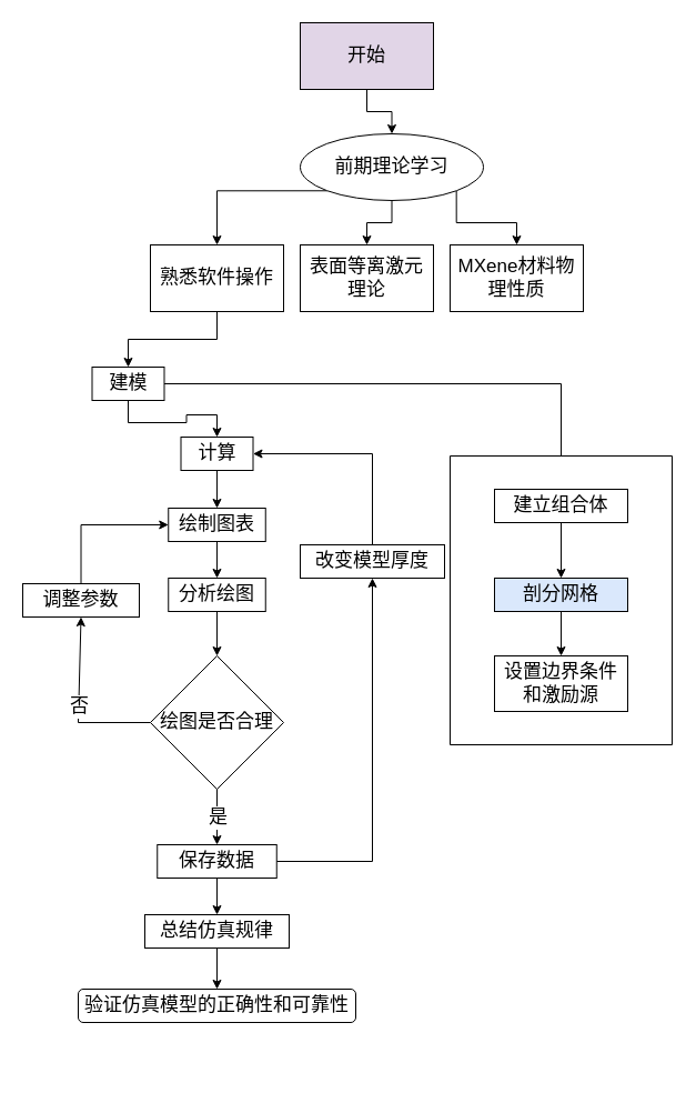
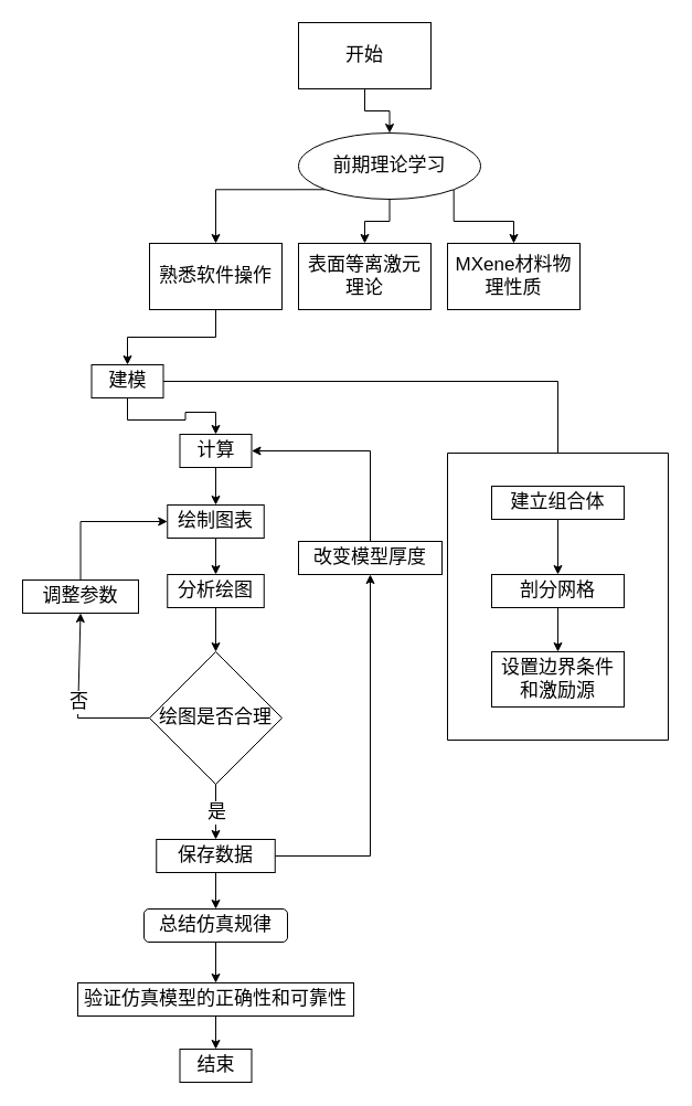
  <mxCell id="0" />
  <mxCell id="1" parent="0" />
  <mxCell id="2" value="" style="edgeStyle=orthogonalEdgeStyle;rounded=0;orthogonalLoop=1;jettySize=auto;html=1;fontSize=17;" edge="1" parent="1" source="3" target="7"><mxGeometry relative="1" as="geometry" /></mxCell>
- <mxCell id="3" value="开始" style="rounded=0;whiteSpace=wrap;html=1;fontSize=17;fillColor=#e1d5e7;" vertex="1" parent="1"><mxGeometry x="270" y="20" width="120" height="60" as="geometry" /></mxCell>
+ <mxCell id="3" value="开始" style="rounded=0;whiteSpace=wrap;html=1;fontSize=17;" vertex="1" parent="1"><mxGeometry x="270" y="20" width="120" height="60" as="geometry" /></mxCell>
  <mxCell id="4" style="edgeStyle=orthogonalEdgeStyle;rounded=0;orthogonalLoop=1;jettySize=auto;html=1;exitX=0;exitY=1;exitDx=0;exitDy=0;fontSize=17;" edge="1" parent="1" source="7" target="8"><mxGeometry relative="1" as="geometry" /></mxCell>
  <mxCell id="5" style="edgeStyle=orthogonalEdgeStyle;rounded=0;orthogonalLoop=1;jettySize=auto;html=1;exitX=1;exitY=1;exitDx=0;exitDy=0;entryX=0.5;entryY=0;entryDx=0;entryDy=0;fontSize=17;" edge="1" parent="1" source="7" target="10"><mxGeometry relative="1" as="geometry" /></mxCell>
  <mxCell id="6" style="edgeStyle=orthogonalEdgeStyle;rounded=0;orthogonalLoop=1;jettySize=auto;html=1;exitX=0.5;exitY=1;exitDx=0;exitDy=0;entryX=0.5;entryY=0;entryDx=0;entryDy=0;fontSize=17;" edge="1" parent="1" source="7" target="9"><mxGeometry relative="1" as="geometry" /></mxCell>
  <mxCell id="7" value="前期理论学习" style="ellipse;whiteSpace=wrap;html=1;fontSize=17;" vertex="1" parent="1"><mxGeometry x="270" y="120" width="165" height="60" as="geometry" /></mxCell>
  <mxCell id="8" value="熟悉软件操作" style="rounded=0;whiteSpace=wrap;html=1;fontSize=17;" vertex="1" parent="1"><mxGeometry x="135" y="220" width="120" height="60" as="geometry" /></mxCell>
  <mxCell id="9" value="表面等离激元理论" style="rounded=0;whiteSpace=wrap;html=1;fontSize=17;" vertex="1" parent="1"><mxGeometry x="270" y="220" width="120" height="60" as="geometry" /></mxCell>
  <mxCell id="10" value="MXene材料物理性质" style="rounded=0;whiteSpace=wrap;html=1;fontSize=17;" vertex="1" parent="1"><mxGeometry x="405" y="220" width="120" height="60" as="geometry" /></mxCell>
  <mxCell id="11" style="edgeStyle=orthogonalEdgeStyle;rounded=0;orthogonalLoop=1;jettySize=auto;html=1;exitX=0.5;exitY=1;exitDx=0;exitDy=0;entryX=0.5;entryY=0;entryDx=0;entryDy=0;fontSize=17;" edge="1" parent="1" source="12" target="14"><mxGeometry relative="1" as="geometry" /></mxCell>
  <mxCell id="12" value="熟悉软件操作" style="rounded=0;whiteSpace=wrap;html=1;fontSize=17;" vertex="1" parent="1"><mxGeometry x="135" y="220" width="120" height="60" as="geometry" /></mxCell>
  <mxCell id="13" style="edgeStyle=orthogonalEdgeStyle;rounded=0;orthogonalLoop=1;jettySize=auto;html=1;exitX=0.5;exitY=1;exitDx=0;exitDy=0;entryX=0.5;entryY=0;entryDx=0;entryDy=0;fontSize=17;" edge="1" parent="1" source="14" target="16"><mxGeometry relative="1" as="geometry" /></mxCell>
  <mxCell id="14" value="建模" style="rounded=0;whiteSpace=wrap;html=1;fontSize=17;" vertex="1" parent="1"><mxGeometry x="82.5" y="330" width="65" height="30" as="geometry" /></mxCell>
  <mxCell id="15" style="edgeStyle=orthogonalEdgeStyle;rounded=0;orthogonalLoop=1;jettySize=auto;html=1;exitX=0.5;exitY=1;exitDx=0;exitDy=0;entryX=0.5;entryY=0;entryDx=0;entryDy=0;fontSize=17;" edge="1" parent="1" source="16" target="18"><mxGeometry relative="1" as="geometry" /></mxCell>
  <mxCell id="16" value="计算" style="rounded=0;whiteSpace=wrap;html=1;fontSize=17;" vertex="1" parent="1"><mxGeometry x="162.5" y="393" width="65" height="30" as="geometry" /></mxCell>
  <mxCell id="17" style="edgeStyle=orthogonalEdgeStyle;rounded=0;orthogonalLoop=1;jettySize=auto;html=1;exitX=0.5;exitY=1;exitDx=0;exitDy=0;entryX=0.5;entryY=0;entryDx=0;entryDy=0;fontSize=17;" edge="1" parent="1" source="18" target="19"><mxGeometry relative="1" as="geometry" /></mxCell>
  <mxCell id="18" value="绘制图表" style="rounded=0;whiteSpace=wrap;html=1;fontSize=17;" vertex="1" parent="1"><mxGeometry x="151.25" y="457" width="87.5" height="30" as="geometry" /></mxCell>
  <mxCell id="19" value="分析绘图" style="rounded=0;whiteSpace=wrap;html=1;fontSize=17;" vertex="1" parent="1"><mxGeometry x="151.25" y="520" width="87.5" height="30" as="geometry" /></mxCell>
  <mxCell id="20" style="edgeStyle=orthogonalEdgeStyle;rounded=0;orthogonalLoop=1;jettySize=auto;html=1;exitX=1;exitY=0.5;exitDx=0;exitDy=0;entryX=0.5;entryY=1;entryDx=0;entryDy=0;fontSize=17;" edge="1" parent="1" source="22" target="33"><mxGeometry relative="1" as="geometry" /></mxCell>
  <mxCell id="21" style="edgeStyle=orthogonalEdgeStyle;rounded=0;orthogonalLoop=1;jettySize=auto;html=1;exitX=0.5;exitY=1;exitDx=0;exitDy=0;entryX=0.5;entryY=0;entryDx=0;entryDy=0;fontSize=17;" edge="1" parent="1" source="22" target="25"><mxGeometry relative="1" as="geometry" /></mxCell>
  <mxCell id="22" value="保存数据" style="rounded=0;whiteSpace=wrap;html=1;fontSize=17;" vertex="1" parent="1"><mxGeometry x="141.25" y="760" width="107.5" height="30" as="geometry" /></mxCell>
  <mxCell id="23" value="绘图是否合理" style="rhombus;whiteSpace=wrap;html=1;fontSize=17;" vertex="1" parent="1"><mxGeometry x="135" y="590" width="120" height="120" as="geometry" /></mxCell>
  <mxCell id="24" style="edgeStyle=orthogonalEdgeStyle;rounded=0;orthogonalLoop=1;jettySize=auto;html=1;exitX=0.5;exitY=1;exitDx=0;exitDy=0;entryX=0.5;entryY=0;entryDx=0;entryDy=0;fontSize=17;" edge="1" parent="1" source="25" target="27"><mxGeometry relative="1" as="geometry" /></mxCell>
- <mxCell id="25" value="总结仿真规律" style="rounded=0;whiteSpace=wrap;html=1;fontSize=17;" vertex="1" parent="1"><mxGeometry x="130" y="823" width="130" height="30" as="geometry" /></mxCell>
- <mxCell id="27" value="验证仿真模型的正确性和可靠性" style="whiteSpace=wrap;html=1;fontSize=17;rounded=1;" vertex="1" parent="1"><mxGeometry x="70" y="890" width="250" height="30" as="geometry" /></mxCell>
+ <mxCell id="25" value="总结仿真规律" style="whiteSpace=wrap;html=1;fontSize=17;rounded=1;" vertex="1" parent="1"><mxGeometry x="130" y="823" width="130" height="30" as="geometry" /></mxCell>
+ <mxCell id="26" style="edgeStyle=orthogonalEdgeStyle;rounded=0;orthogonalLoop=1;jettySize=auto;html=1;exitX=0.5;exitY=1;exitDx=0;exitDy=0;entryX=0.5;entryY=0;entryDx=0;entryDy=0;fontSize=17;" edge="1" parent="1" source="27" target="28"><mxGeometry relative="1" as="geometry" /></mxCell>
+ <mxCell id="27" value="验证仿真模型的正确性和可靠性" style="rounded=0;whiteSpace=wrap;html=1;fontSize=17;" vertex="1" parent="1"><mxGeometry x="70" y="890" width="250" height="30" as="geometry" /></mxCell>
+ <mxCell id="28" value="结束" style="rounded=0;whiteSpace=wrap;html=1;fontSize=17;" vertex="1" parent="1"><mxGeometry x="162.5" y="950" width="65" height="30" as="geometry" /></mxCell>
  <mxCell id="29" style="edgeStyle=orthogonalEdgeStyle;rounded=0;orthogonalLoop=1;jettySize=auto;html=1;exitX=0.5;exitY=0;exitDx=0;exitDy=0;entryX=0;entryY=0.5;entryDx=0;entryDy=0;fontSize=17;" edge="1" parent="1" source="30" target="18"><mxGeometry relative="1" as="geometry" /></mxCell>
  <mxCell id="30" value="调整参数" style="rounded=0;whiteSpace=wrap;html=1;fontSize=17;" vertex="1" parent="1"><mxGeometry x="20" y="525" width="105" height="30" as="geometry" /></mxCell>
  <mxCell id="31" style="edgeStyle=orthogonalEdgeStyle;rounded=0;orthogonalLoop=1;jettySize=auto;html=1;exitX=0.5;exitY=1;exitDx=0;exitDy=0;fontSize=17;" edge="1" parent="1" source="19" target="23"><mxGeometry relative="1" as="geometry" /></mxCell>
  <mxCell id="32" style="edgeStyle=orthogonalEdgeStyle;rounded=0;orthogonalLoop=1;jettySize=auto;html=1;exitX=0.5;exitY=0;exitDx=0;exitDy=0;entryX=1;entryY=0.5;entryDx=0;entryDy=0;fontSize=17;" edge="1" parent="1" source="33" target="16"><mxGeometry relative="1" as="geometry" /></mxCell>
  <mxCell id="33" value="改变模型厚度" style="rounded=0;whiteSpace=wrap;html=1;fontSize=17;" vertex="1" parent="1"><mxGeometry x="270" y="490" width="130" height="30" as="geometry" /></mxCell>
  <mxCell id="34" value="" style="endArrow=classic;html=1;rounded=0;entryX=0.5;entryY=0;entryDx=0;entryDy=0;exitX=0.5;exitY=1;exitDx=0;exitDy=0;fontSize=17;" edge="1" parent="1" source="23" target="22"><mxGeometry relative="1" as="geometry"><mxPoint x="195" y="670" as="sourcePoint" /><mxPoint x="335" y="640" as="targetPoint" /></mxGeometry></mxCell>
  <mxCell id="35" value="是" style="edgeLabel;resizable=0;html=1;align=center;verticalAlign=middle;fontSize=17;" connectable="0" vertex="1" parent="34"><mxGeometry relative="1" as="geometry" /></mxCell>
  <mxCell id="36" value="" style="endArrow=classic;html=1;rounded=0;entryX=0.5;entryY=1;entryDx=0;entryDy=0;exitX=0;exitY=0.5;exitDx=0;exitDy=0;fontSize=17;" edge="1" parent="1" source="23" target="30"><mxGeometry relative="1" as="geometry"><mxPoint x="205" y="680" as="sourcePoint" /><mxPoint x="205" y="720" as="targetPoint" /><Array as="points"><mxPoint x="70" y="650" /></Array></mxGeometry></mxCell>
  <mxCell id="37" value="否" style="edgeLabel;resizable=0;html=1;align=center;verticalAlign=middle;fontSize=17;" connectable="0" vertex="1" parent="36"><mxGeometry relative="1" as="geometry" /></mxCell>
  <mxCell id="38" value="" style="swimlane;startSize=0;fontSize=17;" vertex="1" parent="1"><mxGeometry x="405" y="410" width="200" height="260" as="geometry"><mxRectangle x="620" y="550" width="50" height="40" as="alternateBounds" /></mxGeometry></mxCell>
  <mxCell id="39" value="建立组合体" style="rounded=0;whiteSpace=wrap;html=1;fontSize=17;" vertex="1" parent="38"><mxGeometry x="40" y="30" width="120" height="30" as="geometry" /></mxCell>
- <mxCell id="40" value="剖分网格" style="rounded=0;whiteSpace=wrap;html=1;fontSize=17;fillColor=#dae8fc;" vertex="1" parent="38"><mxGeometry x="40" y="110" width="120" height="30" as="geometry" /></mxCell>
+ <mxCell id="40" value="剖分网格" style="rounded=0;whiteSpace=wrap;html=1;fontSize=17;" vertex="1" parent="38"><mxGeometry x="40" y="110" width="120" height="30" as="geometry" /></mxCell>
  <mxCell id="41" style="edgeStyle=orthogonalEdgeStyle;rounded=0;orthogonalLoop=1;jettySize=auto;html=1;exitX=0.5;exitY=1;exitDx=0;exitDy=0;entryX=0.5;entryY=0;entryDx=0;entryDy=0;fontSize=17;" edge="1" parent="38" source="39" target="40"><mxGeometry relative="1" as="geometry" /></mxCell>
  <mxCell id="42" value="设置边界条件和激励源" style="rounded=0;whiteSpace=wrap;html=1;fontSize=17;" vertex="1" parent="38"><mxGeometry x="40" y="180" width="120" height="50" as="geometry" /></mxCell>
  <mxCell id="43" style="edgeStyle=orthogonalEdgeStyle;rounded=0;orthogonalLoop=1;jettySize=auto;html=1;exitX=0.5;exitY=1;exitDx=0;exitDy=0;entryX=0.5;entryY=0;entryDx=0;entryDy=0;fontSize=17;" edge="1" parent="38" source="40" target="42"><mxGeometry relative="1" as="geometry" /></mxCell>
  <mxCell id="44" value="建立组合体" style="rounded=0;whiteSpace=wrap;html=1;fontSize=17;" vertex="1" parent="38"><mxGeometry x="40" y="30" width="120" height="30" as="geometry" /></mxCell>
  <mxCell id="45" value="建立组合体" style="rounded=0;whiteSpace=wrap;html=1;fontSize=17;" vertex="1" parent="38"><mxGeometry x="40" y="30" width="120" height="30" as="geometry" /></mxCell>
  <mxCell id="46" value="建立组合体" style="rounded=0;whiteSpace=wrap;html=1;fontSize=17;" vertex="1" parent="38"><mxGeometry x="40" y="30" width="120" height="30" as="geometry" /></mxCell>
  <mxCell id="47" value="设置边界条件和激励源" style="rounded=0;whiteSpace=wrap;html=1;fontSize=17;" vertex="1" parent="38"><mxGeometry x="40" y="180" width="120" height="50" as="geometry" /></mxCell>
  <mxCell id="48" value="" style="endArrow=none;html=1;rounded=0;entryX=0.5;entryY=0;entryDx=0;entryDy=0;exitX=1;exitY=0.5;exitDx=0;exitDy=0;fontSize=17;" edge="1" parent="1" source="14" target="38"><mxGeometry width="50" height="50" relative="1" as="geometry"><mxPoint x="360" y="570" as="sourcePoint" /><mxPoint x="410" y="520" as="targetPoint" /><Array as="points"><mxPoint x="505" y="345" /></Array></mxGeometry></mxCell>
